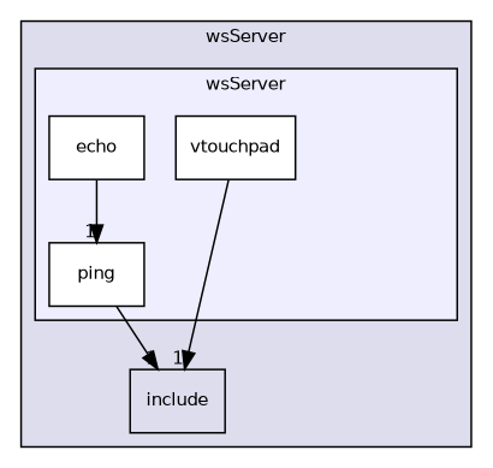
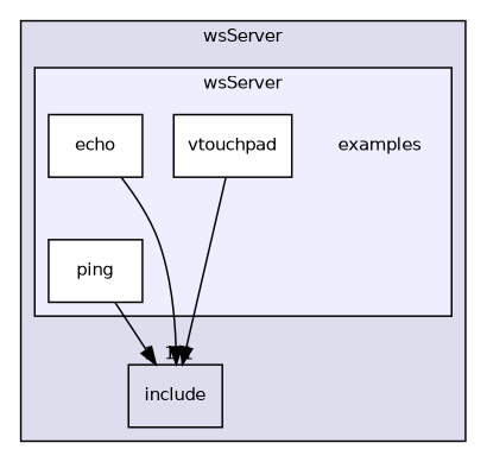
  digraph {
    compound=true
    node [fontname=Helvetica fontsize=10 shape=box fillcolor=white style=filled]
    edge [headlabel=1 labeldistance=1.5 labelfontname=Helvetica labelfontsize=10]
+   n1 [label=examples shape=plaintext fillcolor="" style=""]
    n2 [label=echo]
    n3 [label=ping]
    n4 [label=vtouchpad]
    n5 [label=include fillcolor="" style=""]
    subgraph cluster_1 {
      bgcolor="#ddddee"
      fontname=Helvetica
      fontsize=10
      label=wsServer
      pencolor=black
      n5
      subgraph cluster_2 {
        bgcolor="#eeeeff"
        fontname=Helvetica
        fontsize=10
        pencolor=black
+       n1
        n2
        n3
        n4
      }
    }
-   n2 -> n3
+   n2 -> n5
    n3 -> n5
    n4 -> n5
  }
